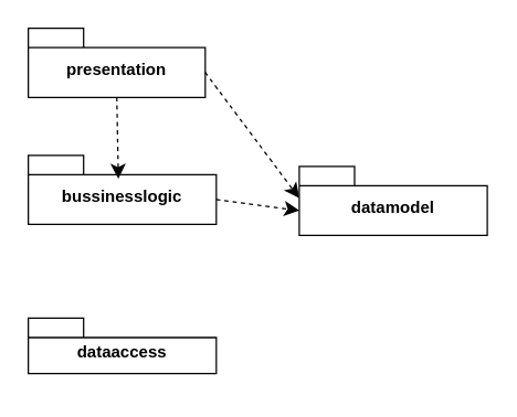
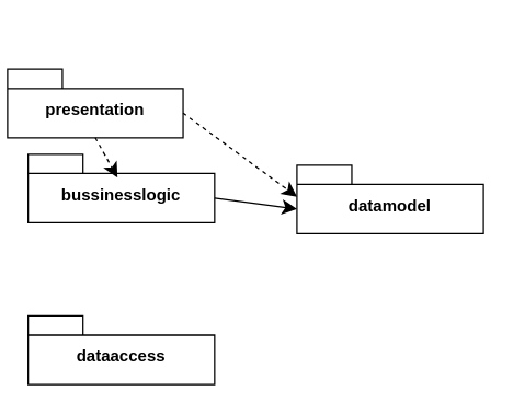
  <mxCell id="0" />
  <mxCell id="1" parent="0" />
- <mxCell id="2" value="presentation" style="shape=folder;fontStyle=1;spacingTop=10;tabWidth=40;tabHeight=14;tabPosition=left;html=1;whiteSpace=wrap;" vertex="1" parent="1"><mxGeometry x="20" y="20" width="128" height="50" as="geometry" /></mxCell>
+ <mxCell id="2" value="presentation" style="shape=folder;fontStyle=1;spacingTop=10;tabWidth=40;tabHeight=14;tabPosition=left;html=1;whiteSpace=wrap;" vertex="1" parent="1"><mxGeometry x="5" y="50" width="128" height="50" as="geometry" /></mxCell>
  <mxCell id="3" value="bussinesslogic" style="shape=folder;fontStyle=1;spacingTop=10;tabWidth=40;tabHeight=14;tabPosition=left;html=1;whiteSpace=wrap;" vertex="1" parent="1"><mxGeometry x="20" y="112" width="136" height="50" as="geometry" /></mxCell>
- <mxCell id="4" value="dataaccess" style="shape=folder;fontStyle=1;spacingTop=10;tabWidth=40;tabHeight=14;tabPosition=left;html=1;whiteSpace=wrap;" vertex="1" parent="1"><mxGeometry x="20" y="230" width="136" height="40" as="geometry" /></mxCell>
+ <mxCell id="4" value="dataaccess" style="shape=folder;fontStyle=1;spacingTop=10;tabWidth=40;tabHeight=14;tabPosition=left;html=1;whiteSpace=wrap;" vertex="1" parent="1"><mxGeometry x="20" y="230" width="136" height="50" as="geometry" /></mxCell>
  <mxCell id="5" value="datamodel" style="shape=folder;fontStyle=1;spacingTop=10;tabWidth=40;tabHeight=14;tabPosition=left;html=1;whiteSpace=wrap;" vertex="1" parent="1"><mxGeometry x="216" y="120" width="136" height="50" as="geometry" /></mxCell>
  <mxCell id="6" style="edgeStyle=none;curved=1;rounded=0;orthogonalLoop=1;jettySize=auto;html=1;exitX=0;exitY=0;exitDx=128;exitDy=32;exitPerimeter=0;entryX=0;entryY=0;entryDx=0;entryDy=23;entryPerimeter=0;fontSize=12;startSize=8;endSize=8;dashed=1;" edge="1" parent="1" source="2" target="5"><mxGeometry relative="1" as="geometry" /></mxCell>
- <mxCell id="7" style="edgeStyle=none;curved=1;rounded=0;orthogonalLoop=1;jettySize=auto;html=1;exitX=0;exitY=0;exitDx=136;exitDy=32;exitPerimeter=0;entryX=0;entryY=0;entryDx=0;entryDy=32;entryPerimeter=0;fontSize=12;startSize=8;endSize=8;dashed=1;" edge="1" parent="1" source="3" target="5"><mxGeometry relative="1" as="geometry" /></mxCell>
+ <mxCell id="7" style="edgeStyle=none;curved=1;rounded=0;orthogonalLoop=1;jettySize=auto;html=1;exitX=0;exitY=0;exitDx=136;exitDy=32;exitPerimeter=0;entryX=0;entryY=0;entryDx=0;entryDy=32;entryPerimeter=0;fontSize=12;startSize=8;endSize=8;dashed=0;" edge="1" parent="1" source="3" target="5"><mxGeometry relative="1" as="geometry" /></mxCell>
  <mxCell id="8" style="edgeStyle=none;curved=1;rounded=0;orthogonalLoop=1;jettySize=auto;html=1;exitX=0.5;exitY=1;exitDx=0;exitDy=0;exitPerimeter=0;entryX=0.479;entryY=0.34;entryDx=0;entryDy=0;entryPerimeter=0;fontSize=12;startSize=8;endSize=8;dashed=1;" edge="1" parent="1" source="2" target="3"><mxGeometry relative="1" as="geometry" /></mxCell>
